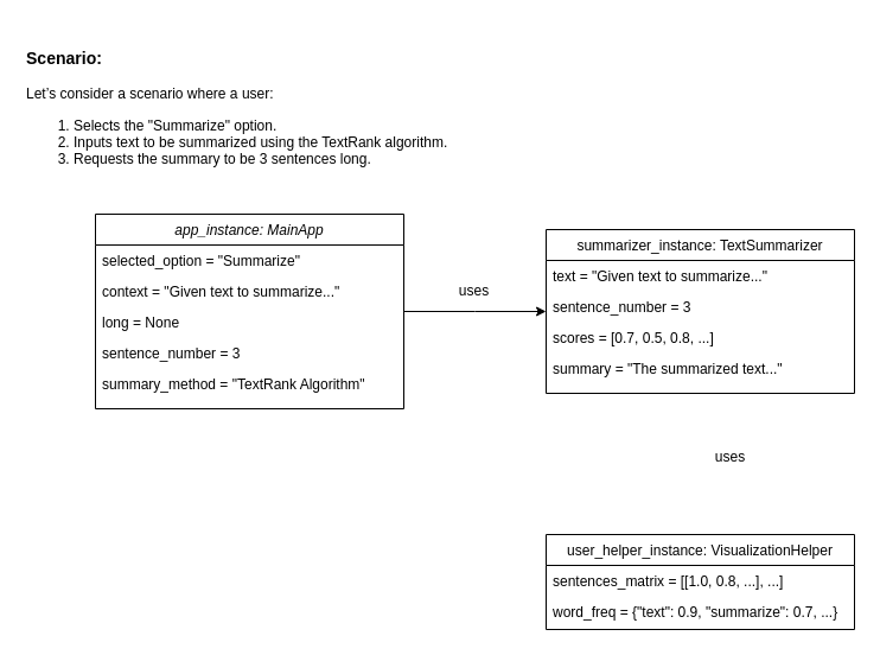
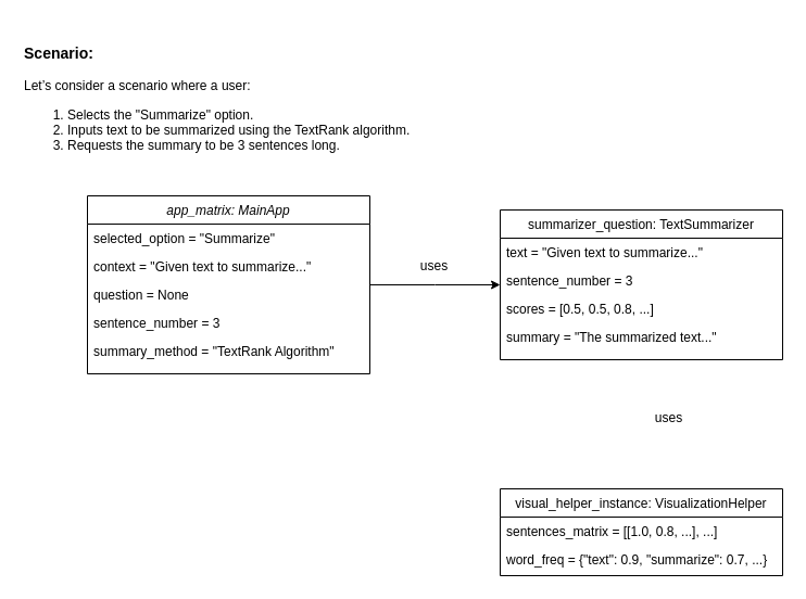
  <mxCell id="0" />
  <mxCell id="1" parent="0" />
  <mxCell id="2" style="edgeStyle=orthogonalEdgeStyle;rounded=0;orthogonalLoop=1;jettySize=auto;html=1;" edge="1" parent="1" source="3"><mxGeometry relative="1" as="geometry"><mxPoint x="460" y="262" as="targetPoint" /></mxGeometry></mxCell>
- <mxCell id="3" value="app_instance: MainApp" style="swimlane;fontStyle=2;align=center;verticalAlign=top;childLayout=stackLayout;horizontal=1;startSize=26;horizontalStack=0;resizeParent=1;resizeLast=0;collapsible=1;marginBottom=0;rounded=0;shadow=0;strokeWidth=1;" vertex="1" parent="1"><mxGeometry x="80" y="180" width="260" height="164" as="geometry"><mxRectangle x="230" y="140" width="160" height="26" as="alternateBounds" /></mxGeometry></mxCell>
+ <mxCell id="3" value="app_matrix: MainApp" style="swimlane;fontStyle=2;align=center;verticalAlign=top;childLayout=stackLayout;horizontal=1;startSize=26;horizontalStack=0;resizeParent=1;resizeLast=0;collapsible=1;marginBottom=0;rounded=0;shadow=0;strokeWidth=1;" vertex="1" parent="1"><mxGeometry x="80" y="180" width="260" height="164" as="geometry"><mxRectangle x="230" y="140" width="160" height="26" as="alternateBounds" /></mxGeometry></mxCell>
  <mxCell id="4" value="selected_option = &quot;Summarize&quot; " style="text;align=left;verticalAlign=top;spacingLeft=4;spacingRight=4;overflow=hidden;rotatable=0;points=[[0,0.5],[1,0.5]];portConstraint=eastwest;" vertex="1" parent="3"><mxGeometry y="26" width="260" height="26" as="geometry" /></mxCell>
  <mxCell id="5" value="context = &quot;Given text to summarize...&quot;" style="text;align=left;verticalAlign=top;spacingLeft=4;spacingRight=4;overflow=hidden;rotatable=0;points=[[0,0.5],[1,0.5]];portConstraint=eastwest;rounded=0;shadow=0;html=0;" vertex="1" parent="3"><mxGeometry y="52" width="260" height="26" as="geometry" /></mxCell>
- <mxCell id="6" value="long = None" style="text;align=left;verticalAlign=top;spacingLeft=4;spacingRight=4;overflow=hidden;rotatable=0;points=[[0,0.5],[1,0.5]];portConstraint=eastwest;rounded=0;shadow=0;html=0;" vertex="1" parent="3"><mxGeometry y="78" width="260" height="26" as="geometry" /></mxCell>
+ <mxCell id="6" value="question = None" style="text;align=left;verticalAlign=top;spacingLeft=4;spacingRight=4;overflow=hidden;rotatable=0;points=[[0,0.5],[1,0.5]];portConstraint=eastwest;rounded=0;shadow=0;html=0;" vertex="1" parent="3"><mxGeometry y="78" width="260" height="26" as="geometry" /></mxCell>
  <mxCell id="7" value="sentence_number = 3" style="text;align=left;verticalAlign=top;spacingLeft=4;spacingRight=4;overflow=hidden;rotatable=0;points=[[0,0.5],[1,0.5]];portConstraint=eastwest;rounded=0;shadow=0;html=0;" vertex="1" parent="3"><mxGeometry y="104" width="260" height="26" as="geometry" /></mxCell>
  <mxCell id="8" value="summary_method = &quot;TextRank Algorithm&quot;" style="text;align=left;verticalAlign=top;spacingLeft=4;spacingRight=4;overflow=hidden;rotatable=0;points=[[0,0.5],[1,0.5]];portConstraint=eastwest;rounded=0;shadow=0;html=0;" vertex="1" parent="3"><mxGeometry y="130" width="260" height="26" as="geometry" /></mxCell>
- <mxCell id="9" value="summarizer_instance: TextSummarizer " style="swimlane;fontStyle=0;align=center;verticalAlign=top;childLayout=stackLayout;horizontal=1;startSize=26;horizontalStack=0;resizeParent=1;resizeLast=0;collapsible=1;marginBottom=0;rounded=0;shadow=0;strokeWidth=1;" vertex="1" parent="1"><mxGeometry x="460" y="193" width="260" height="138" as="geometry"><mxRectangle x="130" y="380" width="160" height="26" as="alternateBounds" /></mxGeometry></mxCell>
+ <mxCell id="9" value="summarizer_question: TextSummarizer " style="swimlane;fontStyle=0;align=center;verticalAlign=top;childLayout=stackLayout;horizontal=1;startSize=26;horizontalStack=0;resizeParent=1;resizeLast=0;collapsible=1;marginBottom=0;rounded=0;shadow=0;strokeWidth=1;" vertex="1" parent="1"><mxGeometry x="460" y="193" width="260" height="138" as="geometry"><mxRectangle x="130" y="380" width="160" height="26" as="alternateBounds" /></mxGeometry></mxCell>
  <mxCell id="10" value="text = &quot;Given text to summarize...&quot;" style="text;align=left;verticalAlign=top;spacingLeft=4;spacingRight=4;overflow=hidden;rotatable=0;points=[[0,0.5],[1,0.5]];portConstraint=eastwest;" vertex="1" parent="9"><mxGeometry y="26" width="260" height="26" as="geometry" /></mxCell>
  <mxCell id="11" value="sentence_number = 3 " style="text;align=left;verticalAlign=top;spacingLeft=4;spacingRight=4;overflow=hidden;rotatable=0;points=[[0,0.5],[1,0.5]];portConstraint=eastwest;rounded=0;shadow=0;html=0;" vertex="1" parent="9"><mxGeometry y="52" width="260" height="26" as="geometry" /></mxCell>
- <mxCell id="12" value="scores = [0.7, 0.5, 0.8, ...]  " style="text;align=left;verticalAlign=top;spacingLeft=4;spacingRight=4;overflow=hidden;rotatable=0;points=[[0,0.5],[1,0.5]];portConstraint=eastwest;rounded=0;shadow=0;html=0;" vertex="1" parent="9"><mxGeometry y="78" width="260" height="26" as="geometry" /></mxCell>
+ <mxCell id="12" value="scores = [0.5, 0.5, 0.8, ...]  " style="text;align=left;verticalAlign=top;spacingLeft=4;spacingRight=4;overflow=hidden;rotatable=0;points=[[0,0.5],[1,0.5]];portConstraint=eastwest;rounded=0;shadow=0;html=0;" vertex="1" parent="9"><mxGeometry y="78" width="260" height="26" as="geometry" /></mxCell>
  <mxCell id="13" value="summary = &quot;The summarized text...&quot;" style="text;align=left;verticalAlign=top;spacingLeft=4;spacingRight=4;overflow=hidden;rotatable=0;points=[[0,0.5],[1,0.5]];portConstraint=eastwest;" vertex="1" parent="9"><mxGeometry y="104" width="260" height="26" as="geometry" /></mxCell>
- <mxCell id="14" value="user_helper_instance: VisualizationHelper" style="swimlane;fontStyle=0;align=center;verticalAlign=top;childLayout=stackLayout;horizontal=1;startSize=26;horizontalStack=0;resizeParent=1;resizeLast=0;collapsible=1;marginBottom=0;rounded=0;shadow=0;strokeWidth=1;" vertex="1" parent="1"><mxGeometry x="460" y="450" width="260" height="80" as="geometry"><mxRectangle x="550" y="140" width="160" height="26" as="alternateBounds" /></mxGeometry></mxCell>
+ <mxCell id="14" value="visual_helper_instance: VisualizationHelper" style="swimlane;fontStyle=0;align=center;verticalAlign=top;childLayout=stackLayout;horizontal=1;startSize=26;horizontalStack=0;resizeParent=1;resizeLast=0;collapsible=1;marginBottom=0;rounded=0;shadow=0;strokeWidth=1;" vertex="1" parent="1"><mxGeometry x="460" y="450" width="260" height="80" as="geometry"><mxRectangle x="550" y="140" width="160" height="26" as="alternateBounds" /></mxGeometry></mxCell>
  <mxCell id="15" value="sentences_matrix = [[1.0, 0.8, ...], ...]" style="text;align=left;verticalAlign=top;spacingLeft=4;spacingRight=4;overflow=hidden;rotatable=0;points=[[0,0.5],[1,0.5]];portConstraint=eastwest;rounded=0;shadow=0;html=0;" vertex="1" parent="14"><mxGeometry y="26" width="260" height="26" as="geometry" /></mxCell>
  <mxCell id="16" value="word_freq = {&quot;text&quot;: 0.9, &quot;summarize&quot;: 0.7, ...}" style="text;align=left;verticalAlign=top;spacingLeft=4;spacingRight=4;overflow=hidden;rotatable=0;points=[[0,0.5],[1,0.5]];portConstraint=eastwest;" vertex="1" parent="14"><mxGeometry y="52" width="260" height="26" as="geometry" /></mxCell>
  <mxCell id="17" value="uses" style="text;html=1;align=center;verticalAlign=middle;resizable=0;points=[];autosize=1;strokeColor=none;fillColor=none;" vertex="1" parent="1"><mxGeometry x="373.5" y="230" width="50" height="30" as="geometry" /></mxCell>
  <mxCell id="18" value="uses" style="text;html=1;align=center;verticalAlign=middle;resizable=0;points=[];autosize=1;strokeColor=none;fillColor=none;" vertex="1" parent="1"><mxGeometry x="590" y="370" width="50" height="30" as="geometry" /></mxCell>
  <mxCell id="19" value="&lt;h3&gt;Scenario:&lt;/h3&gt;&lt;p&gt;Let’s consider a scenario where a user:&lt;/p&gt;&lt;ol&gt;&lt;li&gt;Selects the &quot;Summarize&quot; option.&lt;/li&gt;&lt;li&gt;Inputs text to be summarized using the TextRank algorithm.&lt;/li&gt;&lt;li style=&quot;&quot;&gt;Requests the summary to be 3 sentences long.&lt;/li&gt;&lt;/ol&gt;" style="text;html=1;align=left;verticalAlign=middle;resizable=0;points=[];autosize=1;strokeColor=none;fillColor=none;" vertex="1" parent="1"><mxGeometry x="20" y="20" width="380" height="140" as="geometry" /></mxCell>
